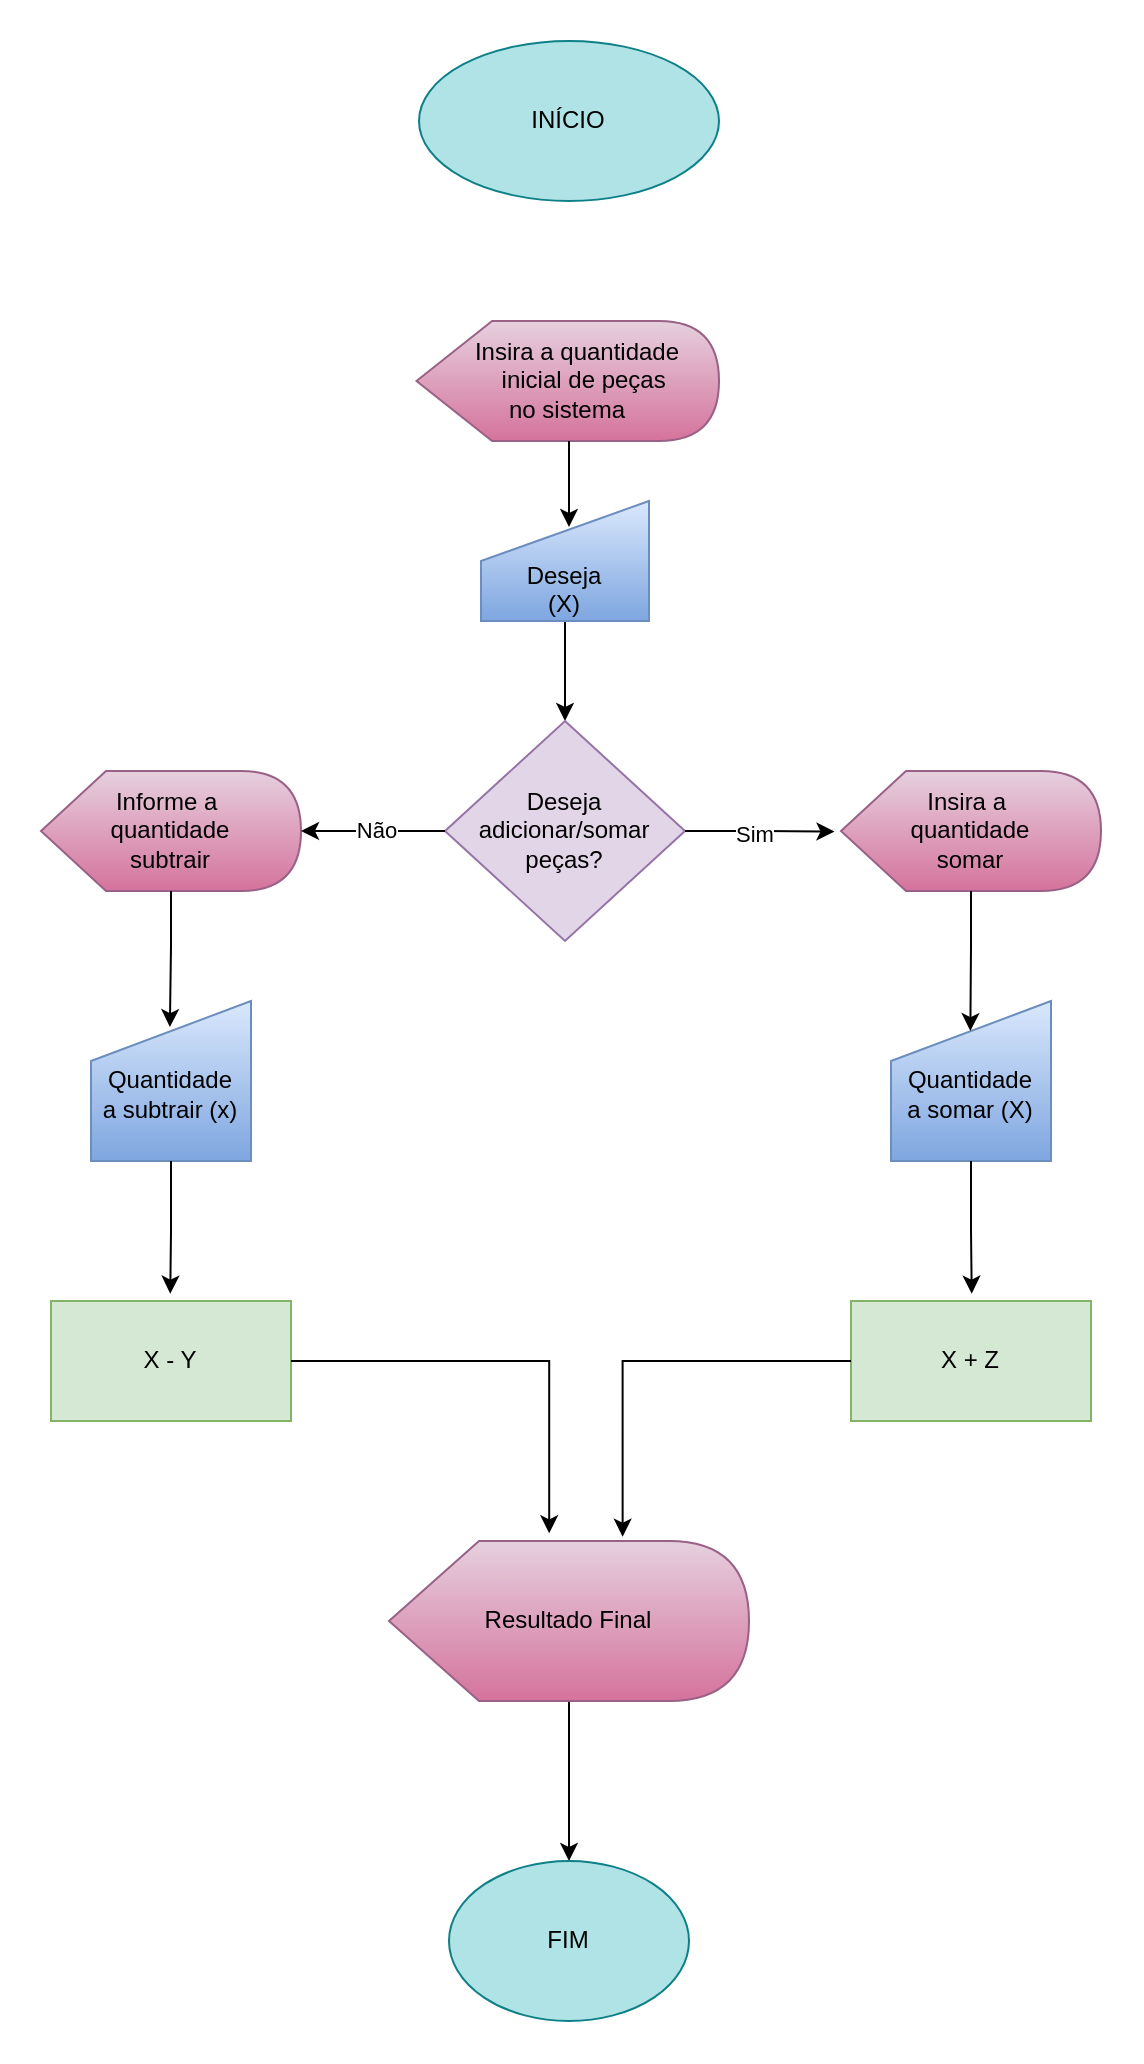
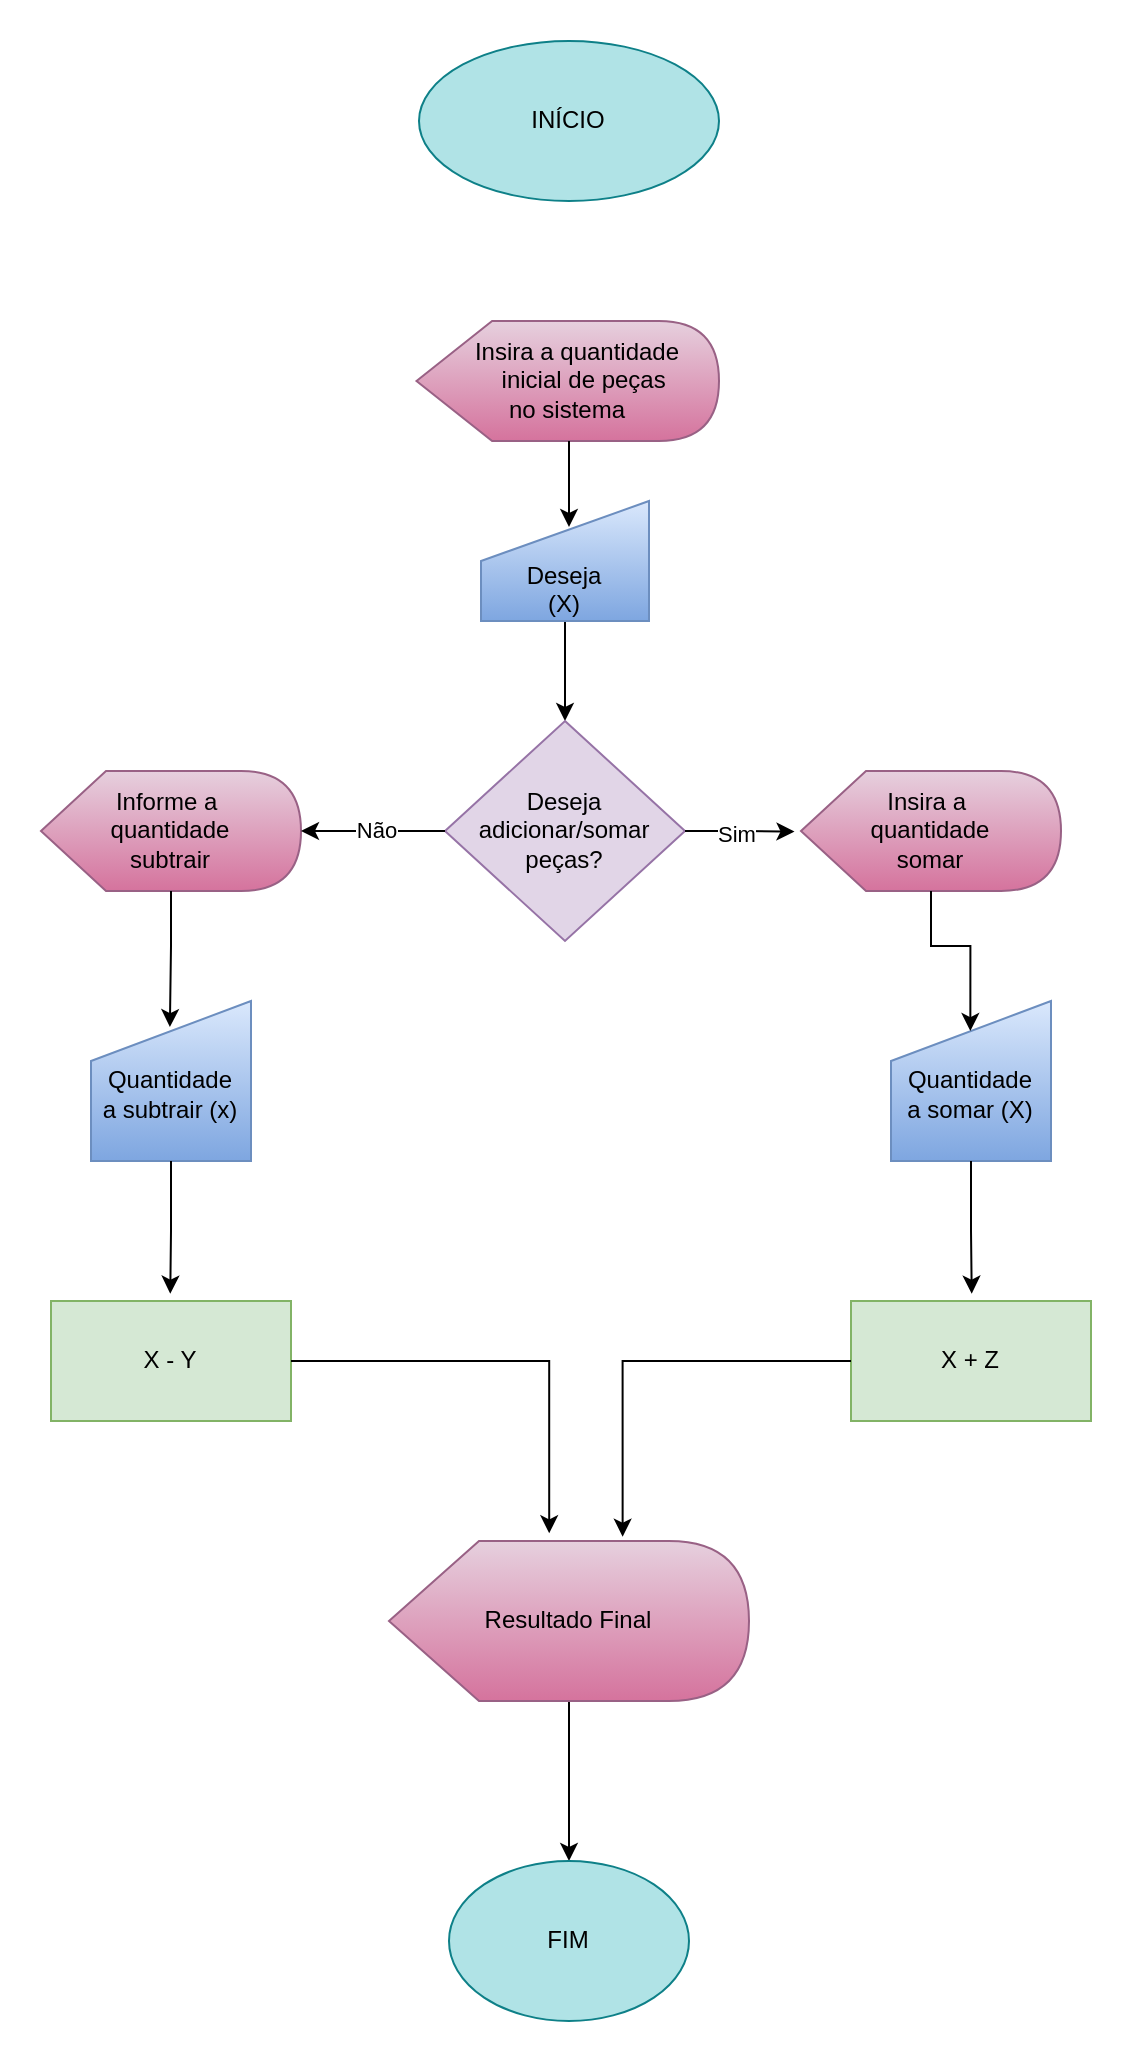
  <mxCell id="0" />
  <mxCell id="1" parent="0" />
  <mxCell id="2" value="INÍCIO" style="ellipse;whiteSpace=wrap;html=1;fillColor=#b0e3e6;strokeColor=#0e8088;" vertex="1" parent="1"><mxGeometry x="209" y="20" width="150" height="80" as="geometry" /></mxCell>
  <mxCell id="3" value="&lt;div style=&quot;&quot;&gt;&lt;span style=&quot;background-color: initial;&quot;&gt;&amp;nbsp; &amp;nbsp; &amp;nbsp; &amp;nbsp; Insira a quantidade&amp;nbsp; &amp;nbsp; &amp;nbsp; &amp;nbsp; &amp;nbsp; &amp;nbsp; inicial de peças&amp;nbsp;&lt;/span&gt;&lt;/div&gt;&lt;div style=&quot;&quot;&gt;no sistema&lt;/div&gt;" style="shape=display;whiteSpace=wrap;html=1;align=center;fillColor=#e6d0de;strokeColor=#996185;gradientColor=#d5739d;" vertex="1" parent="1"><mxGeometry x="207.75" y="160" width="151.25" height="60" as="geometry" /></mxCell>
  <mxCell id="4" style="edgeStyle=orthogonalEdgeStyle;rounded=0;orthogonalLoop=1;jettySize=auto;html=1;entryX=0.5;entryY=0;entryDx=0;entryDy=0;" edge="1" parent="1" source="5" target="7"><mxGeometry relative="1" as="geometry" /></mxCell>
  <mxCell id="5" value="&lt;div&gt;&lt;br&gt;&lt;/div&gt;&lt;div&gt;&lt;br&gt;&lt;/div&gt;Deseja&lt;div&gt;(X)&lt;/div&gt;" style="shape=manualInput;whiteSpace=wrap;html=1;fillColor=#dae8fc;strokeColor=#6c8ebf;gradientColor=#7ea6e0;" vertex="1" parent="1"><mxGeometry x="240" y="250" width="84" height="60" as="geometry" /></mxCell>
  <mxCell id="6" style="edgeStyle=orthogonalEdgeStyle;rounded=0;orthogonalLoop=1;jettySize=auto;html=1;" edge="1" parent="1"><mxGeometry relative="1" as="geometry"><mxPoint x="283.974" y="220" as="sourcePoint" /><mxPoint x="284" y="263" as="targetPoint" /><Array as="points"><mxPoint x="284" y="263" /></Array></mxGeometry></mxCell>
  <mxCell id="7" value="Deseja&lt;div&gt;adicionar/somar&lt;/div&gt;&lt;div&gt;peças?&lt;/div&gt;" style="rhombus;whiteSpace=wrap;html=1;fillColor=#e1d5e7;strokeColor=#9673a6;" vertex="1" parent="1"><mxGeometry x="222" y="360" width="120" height="110" as="geometry" /></mxCell>
  <mxCell id="8" value="&lt;div style=&quot;&quot;&gt;&lt;span style=&quot;background-color: initial;&quot;&gt;Informe a&amp;nbsp;&lt;/span&gt;&lt;/div&gt;&lt;div&gt;&lt;div style=&quot;&quot;&gt;&lt;span style=&quot;background-color: initial;&quot;&gt;quantidade&lt;/span&gt;&lt;/div&gt;&lt;div style=&quot;&quot;&gt;subtrair&lt;/div&gt;&lt;/div&gt;" style="shape=display;whiteSpace=wrap;html=1;align=center;fillColor=#e6d0de;strokeColor=#996185;gradientColor=#d5739d;" vertex="1" parent="1"><mxGeometry x="20" y="385" width="130" height="60" as="geometry" /></mxCell>
- <mxCell id="9" value="Insira a&amp;nbsp;&lt;div&gt;quantidade&lt;/div&gt;&lt;div&gt;somar&lt;/div&gt;" style="shape=display;whiteSpace=wrap;html=1;align=center;fillColor=#e6d0de;strokeColor=#996185;gradientColor=#d5739d;" vertex="1" parent="1"><mxGeometry x="420" y="385" width="130" height="60" as="geometry" /></mxCell>
+ <mxCell id="9" value="Insira a&amp;nbsp;&lt;div&gt;quantidade&lt;/div&gt;&lt;div&gt;somar&lt;/div&gt;" style="shape=display;whiteSpace=wrap;html=1;align=center;fillColor=#e6d0de;strokeColor=#996185;gradientColor=#d5739d;" vertex="1" parent="1"><mxGeometry x="400" y="385" width="130" height="60" as="geometry" /></mxCell>
  <mxCell id="10" style="edgeStyle=orthogonalEdgeStyle;rounded=0;orthogonalLoop=1;jettySize=auto;html=1;entryX=1;entryY=0.5;entryDx=0;entryDy=0;entryPerimeter=0;" edge="1" parent="1" source="7" target="8"><mxGeometry relative="1" as="geometry" /></mxCell>
  <mxCell id="11" value="Não" style="edgeLabel;html=1;align=center;verticalAlign=middle;resizable=0;points=[];" vertex="1" connectable="0" parent="10"><mxGeometry x="-0.028" y="-1" relative="1" as="geometry"><mxPoint as="offset" /></mxGeometry></mxCell>
  <mxCell id="12" style="edgeStyle=orthogonalEdgeStyle;rounded=0;orthogonalLoop=1;jettySize=auto;html=1;entryX=-0.025;entryY=0.505;entryDx=0;entryDy=0;entryPerimeter=0;" edge="1" parent="1" source="7" target="9"><mxGeometry relative="1" as="geometry" /></mxCell>
  <mxCell id="13" value="Sim" style="edgeLabel;html=1;align=center;verticalAlign=middle;resizable=0;points=[];" vertex="1" connectable="0" parent="12"><mxGeometry x="-0.105" y="-1" relative="1" as="geometry"><mxPoint as="offset" /></mxGeometry></mxCell>
  <mxCell id="14" value="&lt;div&gt;&lt;br&gt;&lt;/div&gt;Quantidade&lt;div&gt;a subtrair (x)&lt;/div&gt;" style="shape=manualInput;whiteSpace=wrap;html=1;fillColor=#dae8fc;gradientColor=#7ea6e0;strokeColor=#6c8ebf;" vertex="1" parent="1"><mxGeometry x="45" y="500" width="80" height="80" as="geometry" /></mxCell>
  <mxCell id="15" value="&lt;div&gt;&lt;br&gt;&lt;/div&gt;Quantidade&lt;div&gt;a somar (X)&lt;/div&gt;" style="shape=manualInput;whiteSpace=wrap;html=1;fillColor=#dae8fc;gradientColor=#7ea6e0;strokeColor=#6c8ebf;" vertex="1" parent="1"><mxGeometry x="445" y="500" width="80" height="80" as="geometry" /></mxCell>
  <mxCell id="16" style="edgeStyle=orthogonalEdgeStyle;rounded=0;orthogonalLoop=1;jettySize=auto;html=1;entryX=0.493;entryY=0.163;entryDx=0;entryDy=0;entryPerimeter=0;" edge="1" parent="1" source="8" target="14"><mxGeometry relative="1" as="geometry" /></mxCell>
  <mxCell id="17" style="edgeStyle=orthogonalEdgeStyle;rounded=0;orthogonalLoop=1;jettySize=auto;html=1;entryX=0.496;entryY=0.188;entryDx=0;entryDy=0;entryPerimeter=0;" edge="1" parent="1" source="9" target="15"><mxGeometry relative="1" as="geometry" /></mxCell>
  <mxCell id="18" value="X - Y" style="rounded=0;whiteSpace=wrap;html=1;fillColor=#d5e8d4;strokeColor=#82b366;" vertex="1" parent="1"><mxGeometry x="25" y="650" width="120" height="60" as="geometry" /></mxCell>
  <mxCell id="19" value="X + Z" style="rounded=0;whiteSpace=wrap;html=1;fillColor=#d5e8d4;strokeColor=#82b366;" vertex="1" parent="1"><mxGeometry x="425" y="650" width="120" height="60" as="geometry" /></mxCell>
  <mxCell id="20" style="edgeStyle=orthogonalEdgeStyle;rounded=0;orthogonalLoop=1;jettySize=auto;html=1;entryX=0.497;entryY=-0.061;entryDx=0;entryDy=0;entryPerimeter=0;" edge="1" parent="1" source="14" target="18"><mxGeometry relative="1" as="geometry" /></mxCell>
  <mxCell id="21" style="edgeStyle=orthogonalEdgeStyle;rounded=0;orthogonalLoop=1;jettySize=auto;html=1;entryX=0.503;entryY=-0.061;entryDx=0;entryDy=0;entryPerimeter=0;" edge="1" parent="1" source="15" target="19"><mxGeometry relative="1" as="geometry" /></mxCell>
  <mxCell id="22" style="edgeStyle=orthogonalEdgeStyle;rounded=0;orthogonalLoop=1;jettySize=auto;html=1;entryX=0.5;entryY=0;entryDx=0;entryDy=0;" edge="1" parent="1" source="23" target="24"><mxGeometry relative="1" as="geometry" /></mxCell>
  <mxCell id="23" value="Resultado Final" style="shape=display;whiteSpace=wrap;html=1;fillColor=#e6d0de;strokeColor=#996185;gradientColor=#d5739d;" vertex="1" parent="1"><mxGeometry x="194" y="770" width="180" height="80" as="geometry" /></mxCell>
  <mxCell id="24" value="FIM" style="ellipse;whiteSpace=wrap;html=1;fillColor=#b0e3e6;strokeColor=#0e8088;" vertex="1" parent="1"><mxGeometry x="224" y="930" width="120" height="80" as="geometry" /></mxCell>
  <mxCell id="25" style="edgeStyle=orthogonalEdgeStyle;rounded=0;orthogonalLoop=1;jettySize=auto;html=1;exitX=0;exitY=0.5;exitDx=0;exitDy=0;entryX=0.649;entryY=-0.027;entryDx=0;entryDy=0;entryPerimeter=0;" edge="1" parent="1" source="19" target="23"><mxGeometry relative="1" as="geometry" /></mxCell>
  <mxCell id="26" style="edgeStyle=orthogonalEdgeStyle;rounded=0;orthogonalLoop=1;jettySize=auto;html=1;exitX=1;exitY=0.5;exitDx=0;exitDy=0;entryX=0.445;entryY=-0.048;entryDx=0;entryDy=0;entryPerimeter=0;" edge="1" parent="1" source="18" target="23"><mxGeometry relative="1" as="geometry" /></mxCell>
